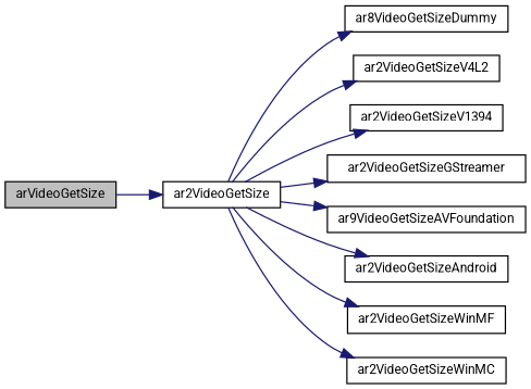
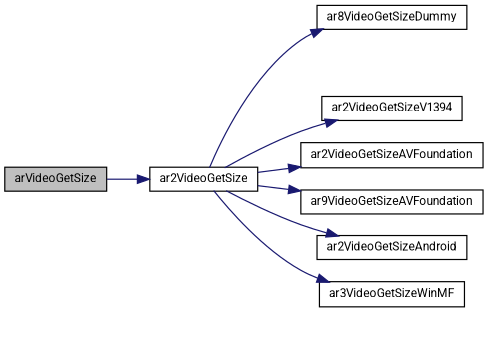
  digraph {
    fontname=Roboto
    rankdir=LR
    node [color=black fillcolor=white fontname=Roboto fontsize=10 shape=record style=filled]
    edge [color=midnightblue fontname=Roboto fontsize=10 labelfontname=Helvetica labelfontsize=10 style=solid]
    n1 [fillcolor=grey75 fontcolor=black height=0.2 label=arVideoGetSize width=0.4]
    n2 [height=0.2 label=ar2VideoGetSize width=0.4]
    n3 [height=0.2 label=ar8VideoGetSizeDummy width=0.4]
-   n4 [height=0.2 label=ar2VideoGetSizeV4L2 width=0.4]
    n5 [height=0.2 label=ar2VideoGetSizeV1394 width=0.4]
-   n6 [height=0.2 label=ar2VideoGetSizeGStreamer width=0.4]
+   n6 [height=0.2 label=ar2VideoGetSizeAVFoundation width=0.4]
    n7 [height=0.2 label=ar9VideoGetSizeAVFoundation width=0.4]
    n8 [height=0.2 label=ar2VideoGetSizeAndroid width=0.4]
-   n9 [height=0.2 label=ar2VideoGetSizeWinMF width=0.4]
-   n10 [height=0.2 label=ar2VideoGetSizeWinMC width=0.4]
+   n9 [height=0.2 label=ar3VideoGetSizeWinMF width=0.4]
    n1 -> n2
    n2 -> n3
-   n2 -> n4
    n2 -> n5
    n2 -> n6
    n2 -> n7
    n2 -> n8
    n2 -> n9
-   n2 -> n10
  }
